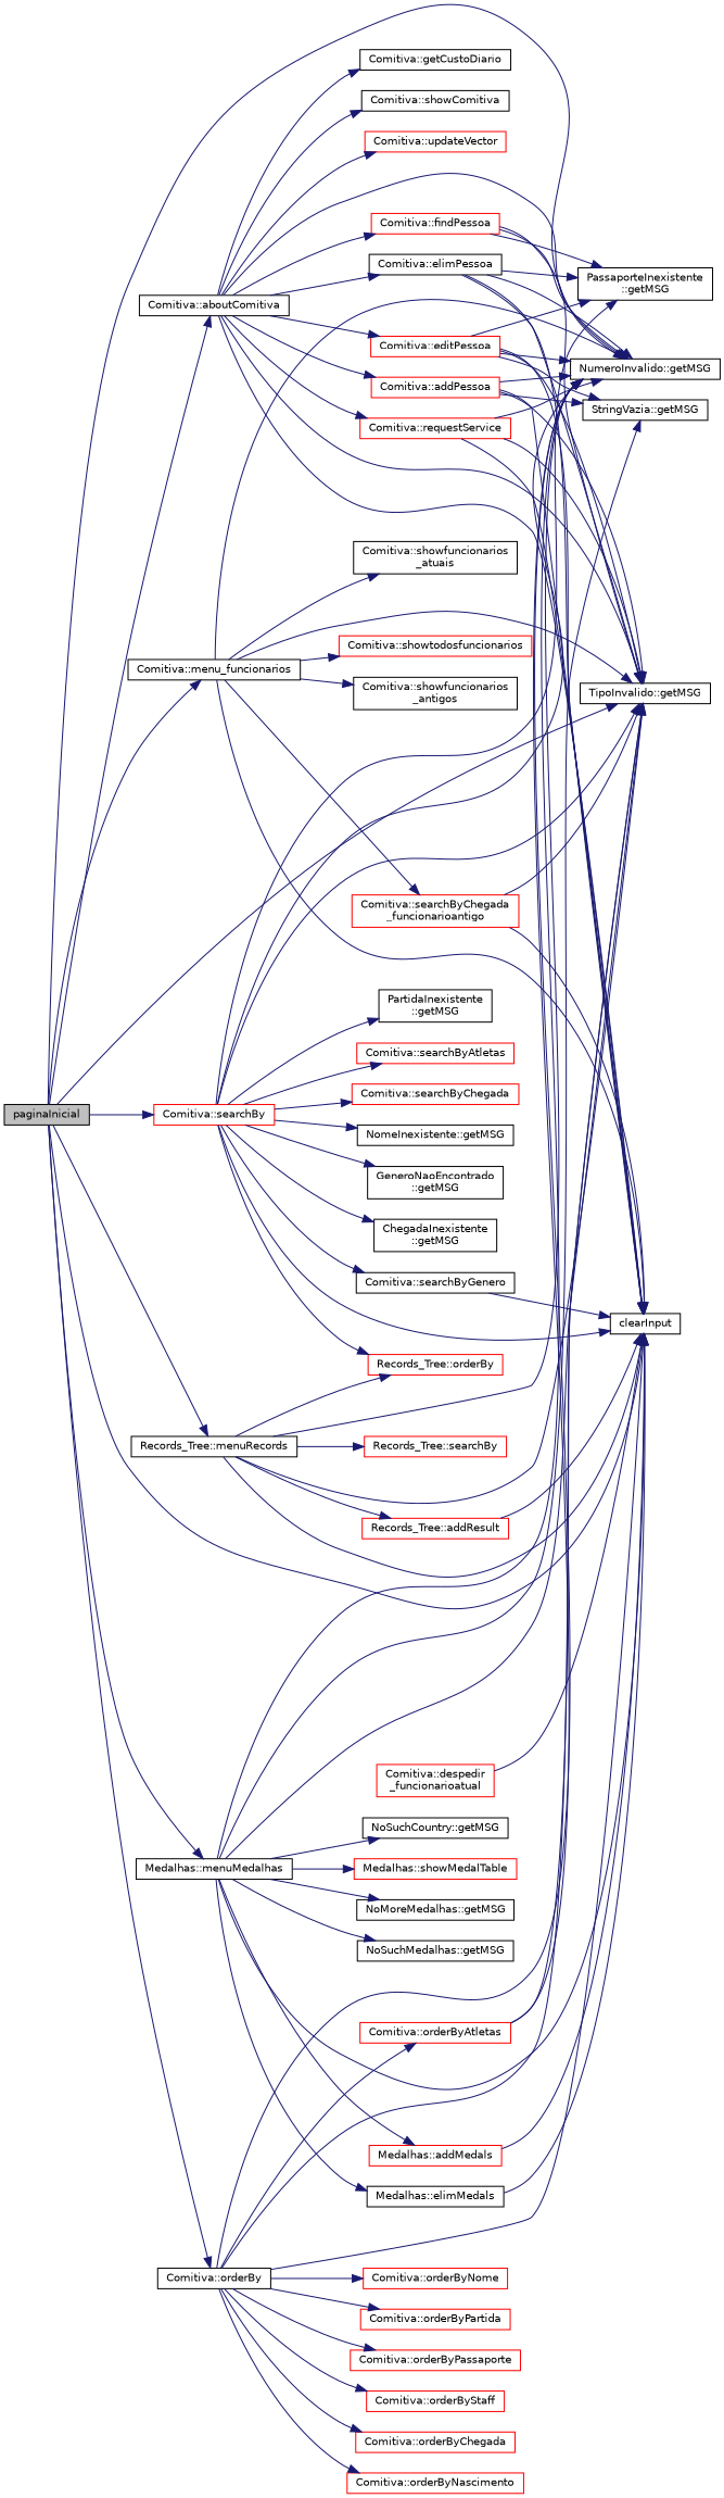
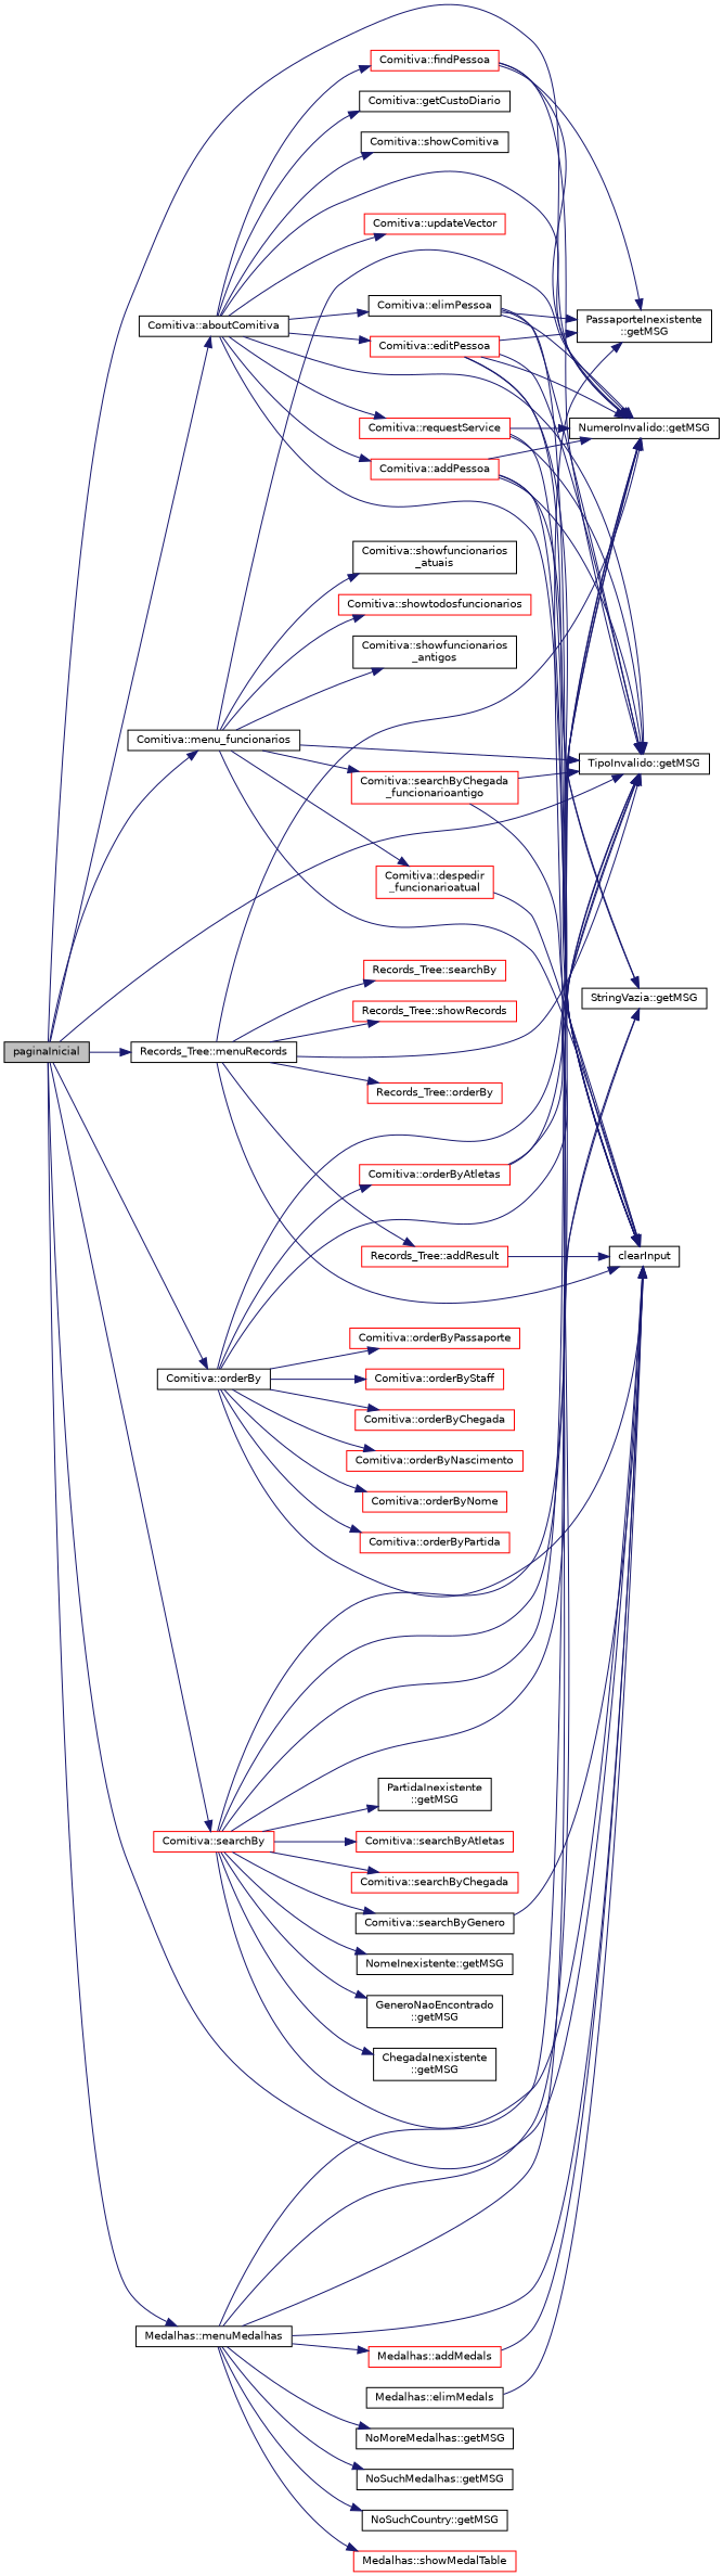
  digraph {
    rankdir=LR
    node [color=black fillcolor=white fontname=Helvetica fontsize=10 shape=record style=filled]
    edge [color=midnightblue fontname=Helvetica fontsize=10 labelfontname=Helvetica labelfontsize=10 style=solid]
    n1 [fillcolor=grey75 fontcolor=black height=0.2 label=paginaInicial width=0.4]
    n2 [height=0.2 label="Comitiva::aboutComitiva" width=0.4]
    n3 [height=0.2 label=clearInput width=0.4]
    n4 [height=0.2 label="NumeroInvalido::getMSG" width=0.4]
    n5 [height=0.2 label="TipoInvalido::getMSG" width=0.4]
    n6 [height=0.2 label="Comitiva::menu_funcionarios" width=0.4]
    n7 [height=0.2 label="Medalhas::menuMedalhas" width=0.4]
    n8 [height=0.2 label="Records_Tree::menuRecords" width=0.4]
    n9 [height=0.2 label="Comitiva::orderBy" width=0.4]
    n10 [color=red height=0.2 label="Comitiva::searchBy" width=0.4]
    n11 [color=red height=0.2 label="Comitiva::addPessoa" width=0.4]
    n12 [color=red height=0.2 label="Comitiva::editPessoa" width=0.4]
    n13 [height=0.2 label="Comitiva::elimPessoa" width=0.4]
    n14 [color=red height=0.2 label="Comitiva::findPessoa" width=0.4]
    n15 [height=0.2 label="Comitiva::getCustoDiario" width=0.4]
    n16 [color=red height=0.2 label="Comitiva::requestService" width=0.4]
    n17 [height=0.2 label="Comitiva::showComitiva" width=0.4]
    n18 [color=red height=0.2 label="Comitiva::updateVector" width=0.4]
    n19 [color=red height=0.2 label="Comitiva::searchByChegada\l_funcionarioantigo" width=0.4]
    n20 [color=red height=0.2 label="Comitiva::despedir\l_funcionarioatual" width=0.4]
    n21 [height=0.2 label="Comitiva::showfuncionarios\l_antigos" width=0.4]
    n22 [height=0.2 label="Comitiva::showfuncionarios\l_atuais" width=0.4]
    n23 [color=red height=0.2 label="Comitiva::showtodosfuncionarios" width=0.4]
    n24 [height=0.2 label="StringVazia::getMSG" width=0.4]
    n25 [color=red height=0.2 label="Medalhas::addMedals" width=0.4]
    n26 [height=0.2 label="Medalhas::elimMedals" width=0.4]
    n27 [height=0.2 label="NoMoreMedalhas::getMSG" width=0.4]
    n28 [height=0.2 label="NoSuchMedalhas::getMSG" width=0.4]
    n29 [height=0.2 label="NoSuchCountry::getMSG" width=0.4]
    n30 [color=red height=0.2 label="Medalhas::showMedalTable" width=0.4]
    n31 [color=red height=0.2 label="Records_Tree::addResult" width=0.4]
    n32 [color=red height=0.2 label="Records_Tree::orderBy" width=0.4]
    n33 [color=red height=0.2 label="Records_Tree::searchBy" width=0.4]
+   n34 [color=red height=0.2 label="Records_Tree::showRecords" width=0.4]
    n35 [color=red height=0.2 label="Comitiva::orderByAtletas" width=0.4]
    n36 [color=red height=0.2 label="Comitiva::orderByChegada" width=0.4]
    n37 [color=red height=0.2 label="Comitiva::orderByNascimento" width=0.4]
    n38 [color=red height=0.2 label="Comitiva::orderByNome" width=0.4]
    n39 [color=red height=0.2 label="Comitiva::orderByPartida" width=0.4]
    n40 [color=red height=0.2 label="Comitiva::orderByPassaporte" width=0.4]
    n41 [color=red height=0.2 label="Comitiva::orderByStaff" width=0.4]
    n42 [height=0.2 label="PassaporteInexistente\l::getMSG" width=0.4]
    n43 [height=0.2 label="NomeInexistente::getMSG" width=0.4]
    n44 [height=0.2 label="GeneroNaoEncontrado\l::getMSG" width=0.4]
    n45 [height=0.2 label="ChegadaInexistente\l::getMSG" width=0.4]
    n46 [height=0.2 label="PartidaInexistente\l::getMSG" width=0.4]
    n47 [color=red height=0.2 label="Comitiva::searchByAtletas" width=0.4]
    n48 [color=red height=0.2 label="Comitiva::searchByChegada" width=0.4]
    n49 [height=0.2 label="Comitiva::searchByGenero" width=0.4]
    n1 -> n2
    n1 -> n3
    n1 -> n4
    n1 -> n5
    n1 -> n6
    n1 -> n7
    n1 -> n8
    n1 -> n9
    n1 -> n10
    n2 -> n3
    n2 -> n4
    n2 -> n5
    n2 -> n11
    n2 -> n12
    n2 -> n13
    n2 -> n14
    n2 -> n15
    n2 -> n16
    n2 -> n17
    n2 -> n18
    n6 -> n3
    n6 -> n4
    n6 -> n5
    n6 -> n19
+   n6 -> n20
    n6 -> n21
    n6 -> n22
    n6 -> n23
    n7 -> n3
    n7 -> n4
    n7 -> n5
    n7 -> n24
    n7 -> n25
-   n7 -> n26
    n7 -> n27
    n7 -> n28
    n7 -> n29
    n7 -> n30
    n8 -> n3
    n8 -> n4
    n8 -> n5
    n8 -> n31
    n8 -> n32
    n8 -> n33
+   n8 -> n34
    n9 -> n3
    n9 -> n4
    n9 -> n5
    n9 -> n35
    n9 -> n36
    n9 -> n37
    n9 -> n38
    n9 -> n39
    n9 -> n40
    n9 -> n41
    n10 -> n3
    n10 -> n4
    n10 -> n5
-   n10 -> n32
+   n10 -> n24
    n10 -> n42
    n10 -> n43
    n10 -> n44
    n10 -> n45
    n10 -> n46
    n10 -> n47
    n10 -> n48
    n10 -> n49
    n11 -> n3
    n11 -> n4
    n11 -> n5
    n11 -> n24
    n12 -> n3
    n12 -> n4
    n12 -> n5
    n12 -> n24
    n12 -> n42
    n13 -> n3
    n13 -> n4
    n13 -> n5
    n13 -> n42
    n14 -> n4
    n14 -> n5
    n14 -> n42
    n16 -> n3
    n16 -> n4
    n16 -> n5
    n19 -> n3
    n19 -> n5
    n20 -> n3
    n25 -> n3
    n26 -> n3
    n31 -> n3
    n35 -> n4
    n35 -> n5
    n49 -> n3
  }
